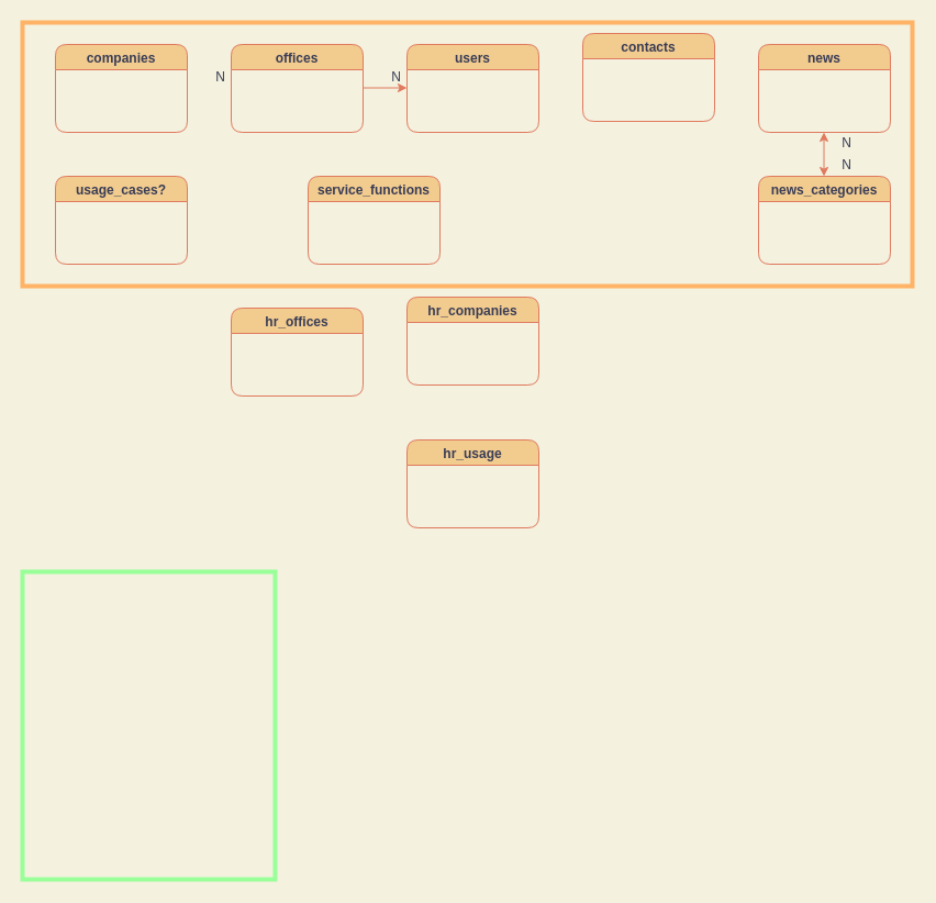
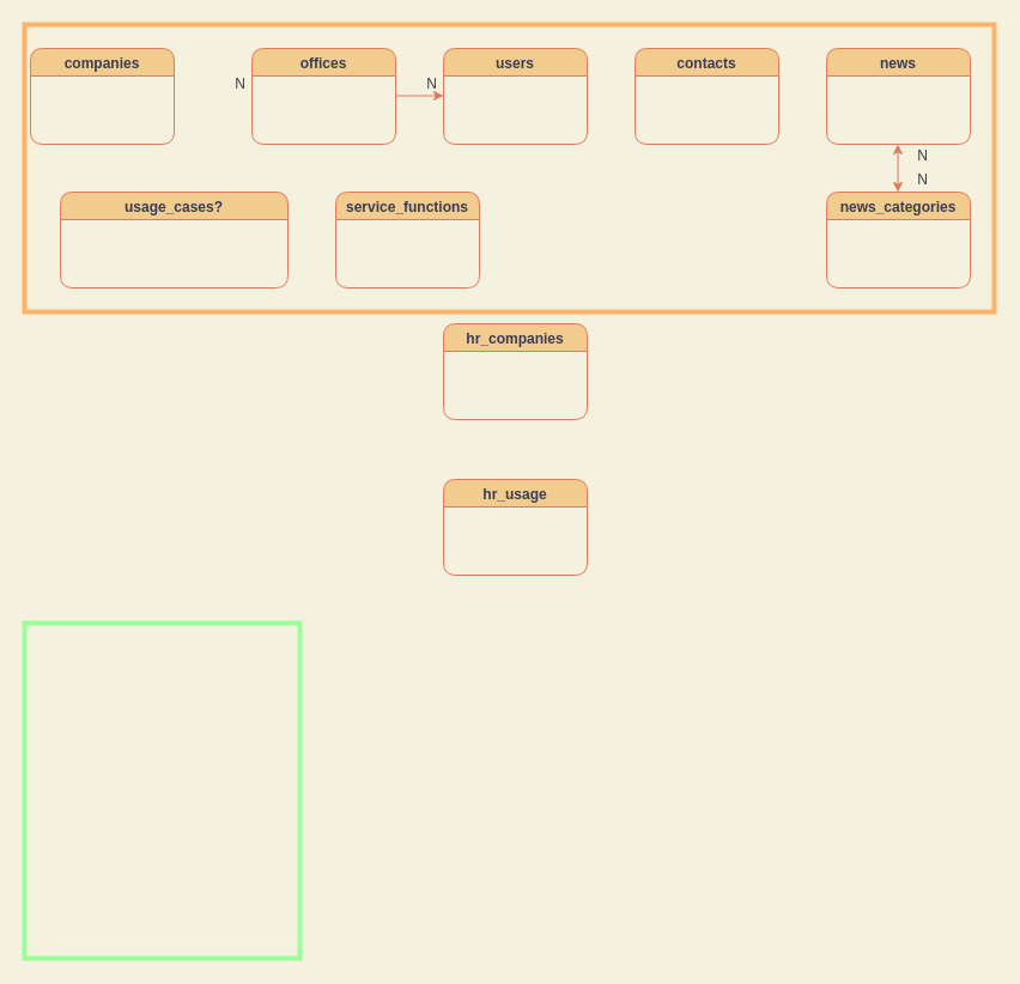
  <mxCell id="0" />
  <mxCell id="1" parent="0" />
  <mxCell id="2" value="users" style="swimlane;fontColor=#393C56;strokeColor=#E07A5F;fillColor=#F2CC8F;rounded=1;sketch=0;" vertex="1" parent="1"><mxGeometry x="370" y="40" width="120" height="80" as="geometry"><mxRectangle x="600" y="330" width="130" height="23" as="alternateBounds" /></mxGeometry></mxCell>
  <mxCell id="3" value="" style="rounded=0;whiteSpace=wrap;html=1;sketch=0;fontColor=#393C56;fillColor=none;strokeColor=#FFB366;strokeWidth=4;" vertex="1" parent="2"><mxGeometry x="-350" y="-20" width="810" height="240" as="geometry" /></mxCell>
  <mxCell id="4" value="news" style="swimlane;fontColor=#393C56;strokeColor=#E07A5F;fillColor=#F2CC8F;rounded=1;sketch=0;" vertex="1" parent="2"><mxGeometry x="320" width="120" height="80" as="geometry"><mxRectangle x="600" y="330" width="130" height="23" as="alternateBounds" /></mxGeometry></mxCell>
  <mxCell id="5" value="offices" style="swimlane;fontColor=#393C56;strokeColor=#E07A5F;fillColor=#F2CC8F;rounded=1;sketch=0;" vertex="1" parent="1"><mxGeometry x="210" y="40" width="120" height="80" as="geometry"><mxRectangle x="600" y="330" width="130" height="23" as="alternateBounds" /></mxGeometry></mxCell>
  <mxCell id="6" value="N" style="text;html=1;align=center;verticalAlign=middle;resizable=0;points=[];autosize=1;strokeColor=none;fontColor=#393C56;" vertex="1" parent="5"><mxGeometry x="-20" y="20" width="20" height="20" as="geometry" /></mxCell>
- <mxCell id="7" value="companies" style="swimlane;fontColor=#393C56;strokeColor=#E07A5F;fillColor=#F2CC8F;rounded=1;sketch=0;" vertex="1" parent="1"><mxGeometry x="50" y="40" width="120" height="80" as="geometry"><mxRectangle x="600" y="330" width="130" height="23" as="alternateBounds" /></mxGeometry></mxCell>
+ <mxCell id="7" value="companies" style="swimlane;fontColor=#393C56;strokeColor=#E07A5F;fillColor=#F2CC8F;rounded=1;sketch=0;" vertex="1" parent="1"><mxGeometry x="25" y="40" width="120" height="80" as="geometry"><mxRectangle x="600" y="330" width="130" height="23" as="alternateBounds" /></mxGeometry></mxCell>
  <mxCell id="8" value="hr_usage" style="swimlane;fontColor=#393C56;strokeColor=#E07A5F;fillColor=#F2CC8F;rounded=1;sketch=0;" vertex="1" parent="1"><mxGeometry x="370" y="400" width="120" height="80" as="geometry"><mxRectangle x="600" y="330" width="130" height="23" as="alternateBounds" /></mxGeometry></mxCell>
- <mxCell id="9" value="hr_offices" style="swimlane;fontColor=#393C56;strokeColor=#E07A5F;fillColor=#F2CC8F;rounded=1;sketch=0;" vertex="1" parent="1"><mxGeometry x="210" y="280" width="120" height="80" as="geometry"><mxRectangle x="600" y="330" width="130" height="23" as="alternateBounds" /></mxGeometry></mxCell>
- <mxCell id="10" value="usage_cases?" style="swimlane;fontColor=#393C56;strokeColor=#E07A5F;fillColor=#F2CC8F;rounded=1;sketch=0;" vertex="1" parent="1"><mxGeometry x="50" y="160" width="120" height="80" as="geometry"><mxRectangle x="600" y="330" width="130" height="23" as="alternateBounds" /></mxGeometry></mxCell>
+ <mxCell id="10" value="usage_cases?" style="swimlane;fontColor=#393C56;strokeColor=#E07A5F;fillColor=#F2CC8F;rounded=1;sketch=0;" vertex="1" parent="1"><mxGeometry x="50" y="160" width="190" height="80" as="geometry"><mxRectangle x="600" y="330" width="130" height="23" as="alternateBounds" /></mxGeometry></mxCell>
  <mxCell id="11" value="news_categories" style="swimlane;fontColor=#393C56;strokeColor=#E07A5F;fillColor=#F2CC8F;rounded=1;sketch=0;" vertex="1" parent="1"><mxGeometry x="690" y="160" width="120" height="80" as="geometry"><mxRectangle x="600" y="330" width="130" height="23" as="alternateBounds" /></mxGeometry></mxCell>
- <mxCell id="12" value="contacts" style="swimlane;fontColor=#393C56;strokeColor=#E07A5F;fillColor=#F2CC8F;rounded=1;sketch=0;" vertex="1" parent="1"><mxGeometry x="530" y="30" width="120" height="80" as="geometry"><mxRectangle x="600" y="330" width="130" height="23" as="alternateBounds" /></mxGeometry></mxCell>
+ <mxCell id="12" value="contacts" style="swimlane;fontColor=#393C56;strokeColor=#E07A5F;fillColor=#F2CC8F;rounded=1;sketch=0;" vertex="1" parent="1"><mxGeometry x="530" y="40" width="120" height="80" as="geometry"><mxRectangle x="600" y="330" width="130" height="23" as="alternateBounds" /></mxGeometry></mxCell>
  <mxCell id="13" value="service_functions" style="swimlane;fontColor=#393C56;strokeColor=#E07A5F;fillColor=#F2CC8F;rounded=1;sketch=0;" vertex="1" parent="1"><mxGeometry x="280" y="160" width="120" height="80" as="geometry"><mxRectangle x="600" y="330" width="130" height="23" as="alternateBounds" /></mxGeometry></mxCell>
  <mxCell id="14" value="hr_companies" style="swimlane;fontColor=#393C56;strokeColor=#E07A5F;fillColor=#F2CC8F;rounded=1;sketch=0;" vertex="1" parent="1"><mxGeometry x="370" y="270" width="120" height="80" as="geometry"><mxRectangle x="600" y="330" width="130" height="23" as="alternateBounds" /></mxGeometry></mxCell>
  <mxCell id="15" value="" style="rounded=0;whiteSpace=wrap;html=1;sketch=0;fontColor=#393C56;strokeWidth=4;fillColor=none;strokeColor=#99FF99;" vertex="1" parent="1"><mxGeometry x="20" y="520" width="230" height="280" as="geometry" /></mxCell>
  <mxCell id="16" style="edgeStyle=orthogonalEdgeStyle;curved=0;rounded=1;sketch=0;orthogonalLoop=1;jettySize=auto;html=1;exitX=1;exitY=0.5;exitDx=0;exitDy=0;entryX=0;entryY=0.5;entryDx=0;entryDy=0;fontColor=#393C56;strokeColor=#E07A5F;fillColor=#F2CC8F;" edge="1" parent="1"><mxGeometry relative="1" as="geometry"><mxPoint x="330" y="79.5" as="sourcePoint" /><mxPoint x="370" y="79.5" as="targetPoint" /><Array as="points"><mxPoint x="370" y="79.5" /></Array></mxGeometry></mxCell>
  <mxCell id="17" value="N" style="text;html=1;align=center;verticalAlign=middle;resizable=0;points=[];autosize=1;strokeColor=none;fontColor=#393C56;" vertex="1" parent="1"><mxGeometry x="350" y="60" width="20" height="20" as="geometry" /></mxCell>
  <mxCell id="18" value="" style="endArrow=classic;startArrow=classic;html=1;fontColor=#393C56;strokeColor=#E07A5F;fillColor=#F2CC8F;" edge="1" parent="1"><mxGeometry width="50" height="50" relative="1" as="geometry"><mxPoint x="749.5" y="160" as="sourcePoint" /><mxPoint x="749.5" y="120" as="targetPoint" /></mxGeometry></mxCell>
  <mxCell id="19" value="N" style="text;html=1;align=center;verticalAlign=middle;resizable=0;points=[];autosize=1;strokeColor=none;fontColor=#393C56;" vertex="1" parent="1"><mxGeometry x="760" y="120" width="20" height="20" as="geometry" /></mxCell>
  <mxCell id="20" value="N" style="text;html=1;align=center;verticalAlign=middle;resizable=0;points=[];autosize=1;strokeColor=none;fontColor=#393C56;" vertex="1" parent="1"><mxGeometry x="760" y="140" width="20" height="20" as="geometry" /></mxCell>
